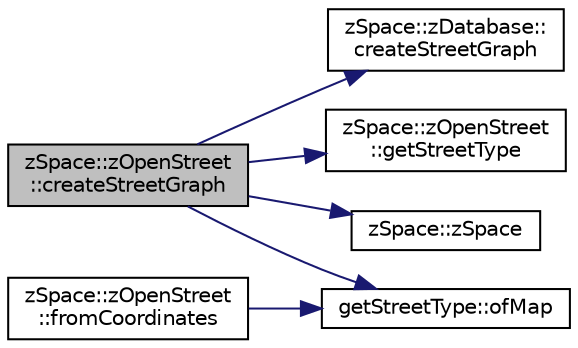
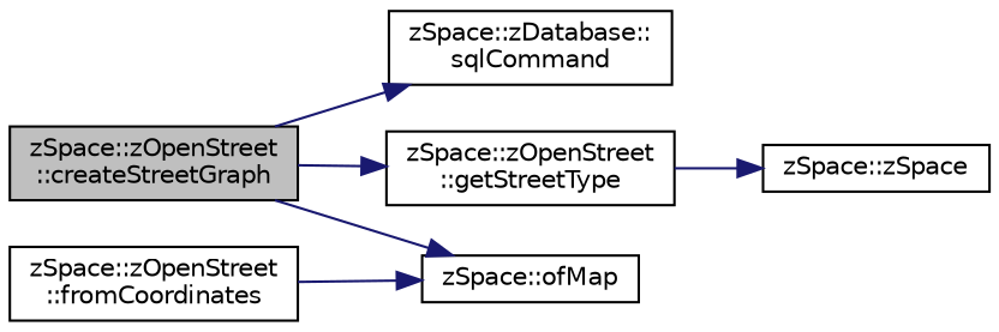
  digraph {
    rankdir=LR
    node [color=black fillcolor=white fontname=Helvetica fontsize=10 shape=record style=filled]
    edge [color=midnightblue fontname=Helvetica fontsize=10 labelfontname=Helvetica labelfontsize=10 style=solid]
    n1 [fillcolor=grey75 fontcolor=black height=0.2 label="zSpace::zOpenStreet\l::createStreetGraph" width=0.4]
-   n2 [height=0.2 label="zSpace::zDatabase::\lcreateStreetGraph" width=0.4]
+   n2 [height=0.2 label="zSpace::zDatabase::\lsqlCommand" width=0.4]
    n3 [height=0.2 label="zSpace::zOpenStreet\l::getStreetType" width=0.4]
    n4 [height=0.2 label="zSpace::zSpace" width=0.4]
-   n5 [height=0.2 label="getStreetType::ofMap" width=0.4]
+   n5 [height=0.2 label="zSpace::ofMap" width=0.4]
    n6 [height=0.2 label="zSpace::zOpenStreet\l::fromCoordinates" width=0.4]
    n1 -> n2
    n1 -> n3
-   n1 -> n4
+   n3 -> n4
    n1 -> n5
    n6 -> n5
  }
